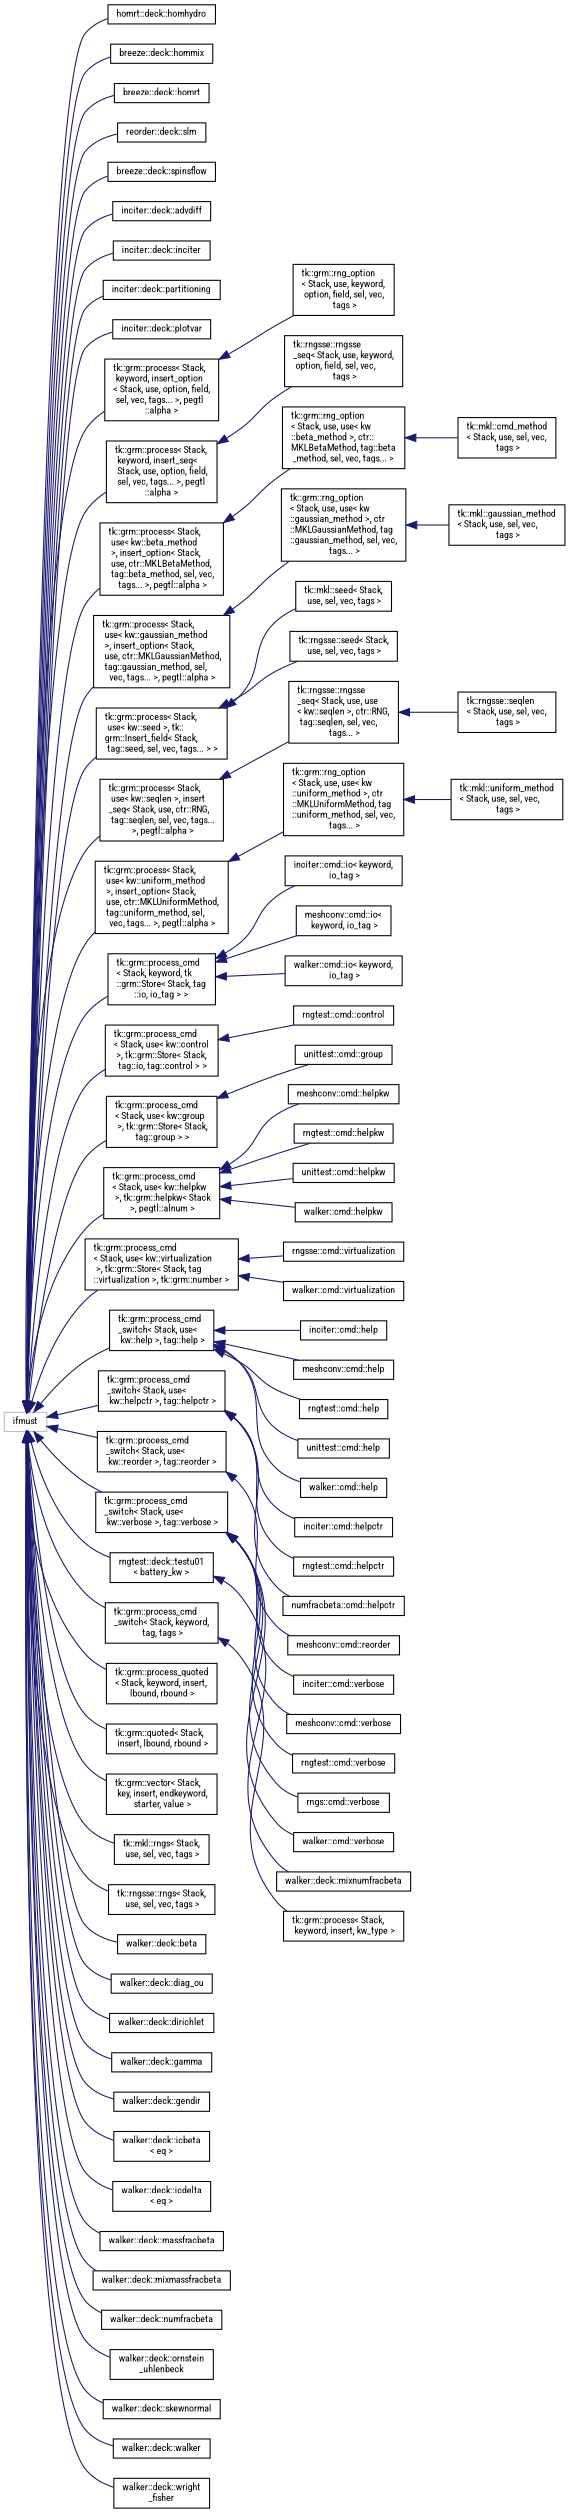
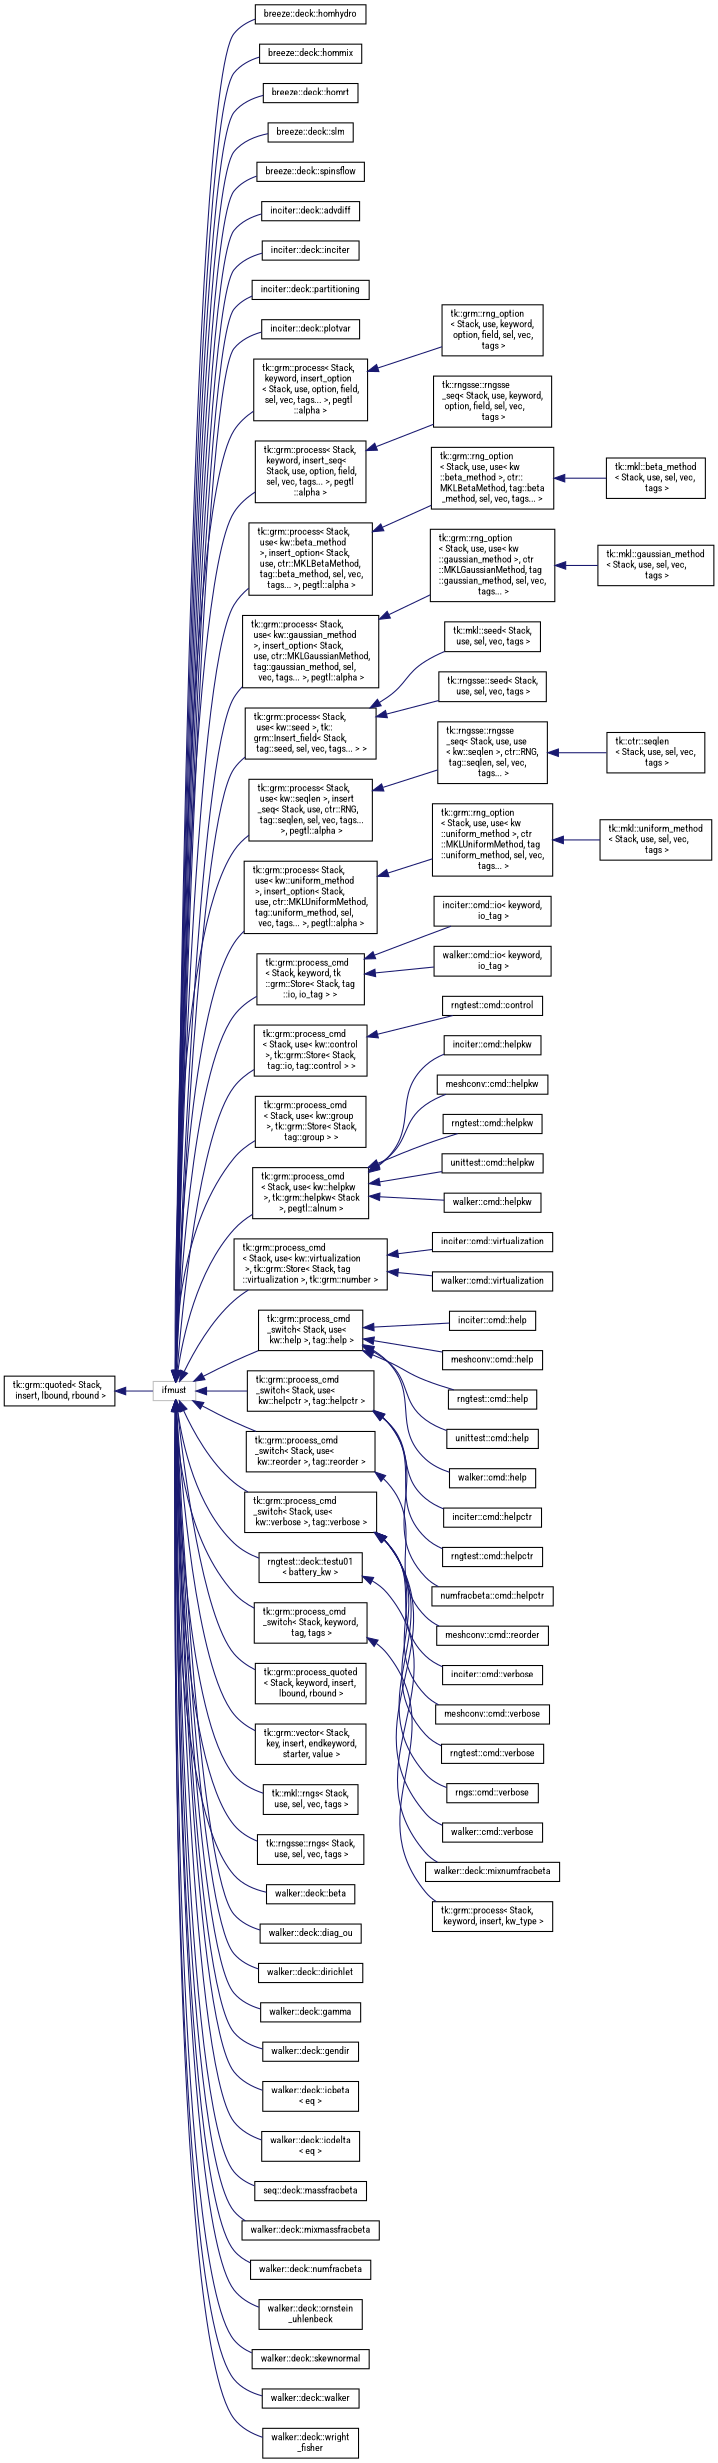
  digraph {
    fontname="Roboto Condensed"
    rankdir=LR
    node [color=black fontname="Roboto Condensed" fontsize=9 shape=record]
    edge [color=midnightblue dir=back fontname="Roboto Condensed" fontsize=9 labelfontname="sans-serif" labelfontsize=9 style=solid]
    n1 [color=grey75 height=0.2 label=ifmust width=0.4]
-   n2 [height=0.2 label="homrt::deck::homhydro" width=0.4]
+   n2 [height=0.2 label="breeze::deck::homhydro" width=0.4]
    n3 [height=0.2 label="breeze::deck::hommix" width=0.4]
    n4 [height=0.2 label="breeze::deck::homrt" width=0.4]
-   n5 [height=0.2 label="reorder::deck::slm" width=0.4]
+   n5 [height=0.2 label="breeze::deck::slm" width=0.4]
    n6 [height=0.2 label="breeze::deck::spinsflow" width=0.4]
    n7 [height=0.2 label="inciter::deck::advdiff" width=0.4]
    n8 [height=0.2 label="inciter::deck::inciter" width=0.4]
    n9 [height=0.2 label="inciter::deck::partitioning" width=0.4]
    n10 [height=0.2 label="inciter::deck::plotvar" width=0.4]
    n11 [height=0.2 label="tk::grm::process\< Stack,\l keyword, insert_option\l\< Stack, use, option, field,\l sel, vec, tags... \>, pegtl\l::alpha \>" width=0.4]
    n12 [height=0.2 label="tk::grm::process\< Stack,\l keyword, insert_seq\<\l Stack, use, option, field,\l sel, vec, tags... \>, pegtl\l::alpha \>" width=0.4]
    n13 [height=0.2 label="tk::grm::process\< Stack,\l use\< kw::beta_method\l \>, insert_option\< Stack,\l use, ctr::MKLBetaMethod,\l tag::beta_method, sel, vec,\l tags... \>, pegtl::alpha \>" width=0.4]
    n14 [height=0.2 label="tk::grm::process\< Stack,\l use\< kw::gaussian_method\l \>, insert_option\< Stack,\l use, ctr::MKLGaussianMethod,\l tag::gaussian_method, sel,\l vec, tags... \>, pegtl::alpha \>" width=0.4]
    n15 [height=0.2 label="tk::grm::process\< Stack,\l use\< kw::seed \>, tk::\lgrm::Insert_field\< Stack,\l tag::seed, sel, vec, tags... \> \>" width=0.4]
    n16 [height=0.2 label="tk::grm::process\< Stack,\l use\< kw::seqlen \>, insert\l_seq\< Stack, use, ctr::RNG,\l tag::seqlen, sel, vec, tags...\l \>, pegtl::alpha \>" width=0.4]
    n17 [height=0.2 label="tk::grm::process\< Stack,\l use\< kw::uniform_method\l \>, insert_option\< Stack,\l use, ctr::MKLUniformMethod,\l tag::uniform_method, sel,\l vec, tags... \>, pegtl::alpha \>" width=0.4]
    n18 [height=0.2 label="tk::grm::process_cmd\l\< Stack, keyword, tk\l::grm::Store\< Stack, tag\l::io, io_tag \> \>" width=0.4]
    n19 [height=0.2 label="tk::grm::process_cmd\l\< Stack, use\< kw::control\l \>, tk::grm::Store\< Stack,\l tag::io, tag::control \> \>" width=0.4]
    n20 [height=0.2 label="tk::grm::process_cmd\l\< Stack, use\< kw::group\l \>, tk::grm::Store\< Stack,\l tag::group \> \>" width=0.4]
    n21 [height=0.2 label="tk::grm::process_cmd\l\< Stack, use\< kw::helpkw\l \>, tk::grm::helpkw\< Stack\l \>, pegtl::alnum \>" width=0.4]
    n22 [height=0.2 label="tk::grm::process_cmd\l\< Stack, use\< kw::virtualization\l \>, tk::grm::Store\< Stack, tag\l::virtualization \>, tk::grm::number \>" width=0.4]
    n23 [height=0.2 label="tk::grm::process_cmd\l_switch\< Stack, use\<\l kw::help \>, tag::help \>" width=0.4]
    n24 [height=0.2 label="tk::grm::process_cmd\l_switch\< Stack, use\<\l kw::helpctr \>, tag::helpctr \>" width=0.4]
    n25 [height=0.2 label="tk::grm::process_cmd\l_switch\< Stack, use\<\l kw::reorder \>, tag::reorder \>" width=0.4]
    n26 [height=0.2 label="tk::grm::process_cmd\l_switch\< Stack, use\<\l kw::verbose \>, tag::verbose \>" width=0.4]
    n27 [height=0.2 label="rngtest::deck::testu01\l\< battery_kw \>" width=0.4]
    n28 [height=0.2 label="tk::grm::process_cmd\l_switch\< Stack, keyword,\l tag, tags \>" width=0.4]
    n29 [height=0.2 label="tk::grm::process_quoted\l\< Stack, keyword, insert,\l lbound, rbound \>" width=0.4]
    n30 [height=0.2 label="tk::grm::quoted\< Stack,\l insert, lbound, rbound \>" width=0.4]
    n31 [height=0.2 label="tk::grm::vector\< Stack,\l key, insert, endkeyword,\l starter, value \>" width=0.4]
    n32 [height=0.2 label="tk::mkl::rngs\< Stack,\l use, sel, vec, tags \>" width=0.4]
    n33 [height=0.2 label="tk::rngsse::rngs\< Stack,\l use, sel, vec, tags \>" width=0.4]
    n34 [height=0.2 label="walker::deck::beta" width=0.4]
    n35 [height=0.2 label="walker::deck::diag_ou" width=0.4]
    n36 [height=0.2 label="walker::deck::dirichlet" width=0.4]
    n37 [height=0.2 label="walker::deck::gamma" width=0.4]
    n38 [height=0.2 label="walker::deck::gendir" width=0.4]
    n39 [height=0.2 label="walker::deck::icbeta\l\< eq \>" width=0.4]
    n40 [height=0.2 label="walker::deck::icdelta\l\< eq \>" width=0.4]
-   n41 [height=0.2 label="walker::deck::massfracbeta" width=0.4]
+   n41 [height=0.2 label="seq::deck::massfracbeta" width=0.4]
    n42 [height=0.2 label="walker::deck::mixmassfracbeta" width=0.4]
    n43 [height=0.2 label="walker::deck::numfracbeta" width=0.4]
    n44 [height=0.2 label="walker::deck::ornstein\l_uhlenbeck" width=0.4]
    n45 [height=0.2 label="walker::deck::skewnormal" width=0.4]
    n46 [height=0.2 label="walker::deck::walker" width=0.4]
    n47 [height=0.2 label="walker::deck::wright\l_fisher" width=0.4]
    n48 [height=0.2 label="tk::grm::rng_option\l\< Stack, use, keyword,\l option, field, sel, vec,\l tags \>" width=0.4]
    n49 [height=0.2 label="tk::rngsse::rngsse\l_seq\< Stack, use, keyword,\l option, field, sel, vec,\l tags \>" width=0.4]
    n50 [height=0.2 label="tk::grm::rng_option\l\< Stack, use, use\< kw\l::beta_method \>, ctr::\lMKLBetaMethod, tag::beta\l_method, sel, vec, tags... \>" width=0.4]
    n51 [height=0.2 label="tk::grm::rng_option\l\< Stack, use, use\< kw\l::gaussian_method \>, ctr\l::MKLGaussianMethod, tag\l::gaussian_method, sel, vec,\l tags... \>" width=0.4]
    n52 [height=0.2 label="tk::mkl::seed\< Stack,\l use, sel, vec, tags \>" width=0.4]
    n53 [height=0.2 label="tk::rngsse::seed\< Stack,\l use, sel, vec, tags \>" width=0.4]
    n54 [height=0.2 label="tk::rngsse::rngsse\l_seq\< Stack, use, use\l\< kw::seqlen \>, ctr::RNG,\l tag::seqlen, sel, vec,\l tags... \>" width=0.4]
    n55 [height=0.2 label="tk::grm::rng_option\l\< Stack, use, use\< kw\l::uniform_method \>, ctr\l::MKLUniformMethod, tag\l::uniform_method, sel, vec,\l tags... \>" width=0.4]
    n56 [height=0.2 label="inciter::cmd::io\< keyword,\l io_tag \>" width=0.4]
-   n57 [height=0.2 label="meshconv::cmd::io\<\l keyword, io_tag \>" width=0.4]
    n58 [height=0.2 label="walker::cmd::io\< keyword,\l io_tag \>" width=0.4]
    n59 [height=0.2 label="rngtest::cmd::control" width=0.4]
-   n60 [height=0.2 label="unittest::cmd::group" width=0.4]
+   n61 [height=0.2 label="inciter::cmd::helpkw" width=0.4]
    n62 [height=0.2 label="meshconv::cmd::helpkw" width=0.4]
    n63 [height=0.2 label="rngtest::cmd::helpkw" width=0.4]
    n64 [height=0.2 label="unittest::cmd::helpkw" width=0.4]
    n65 [height=0.2 label="walker::cmd::helpkw" width=0.4]
-   n66 [height=0.2 label="rngsse::cmd::virtualization" width=0.4]
+   n66 [height=0.2 label="inciter::cmd::virtualization" width=0.4]
    n67 [height=0.2 label="walker::cmd::virtualization" width=0.4]
    n68 [height=0.2 label="inciter::cmd::help" width=0.4]
    n69 [height=0.2 label="meshconv::cmd::help" width=0.4]
    n70 [height=0.2 label="rngtest::cmd::help" width=0.4]
    n71 [height=0.2 label="unittest::cmd::help" width=0.4]
    n72 [height=0.2 label="walker::cmd::help" width=0.4]
    n73 [height=0.2 label="inciter::cmd::helpctr" width=0.4]
    n74 [height=0.2 label="rngtest::cmd::helpctr" width=0.4]
    n75 [height=0.2 label="numfracbeta::cmd::helpctr" width=0.4]
    n76 [height=0.2 label="meshconv::cmd::reorder" width=0.4]
    n77 [height=0.2 label="inciter::cmd::verbose" width=0.4]
    n78 [height=0.2 label="meshconv::cmd::verbose" width=0.4]
    n79 [height=0.2 label="rngtest::cmd::verbose" width=0.4]
    n80 [height=0.2 label="rngs::cmd::verbose" width=0.4]
    n81 [height=0.2 label="walker::cmd::verbose" width=0.4]
    n82 [height=0.2 label="walker::deck::mixnumfracbeta" width=0.4]
    n83 [height=0.2 label="tk::grm::process\< Stack,\l keyword, insert, kw_type \>" width=0.4]
-   n84 [height=0.2 label="tk::mkl::cmd_method\l\< Stack, use, sel, vec,\l tags \>" width=0.4]
+   n84 [height=0.2 label="tk::mkl::beta_method\l\< Stack, use, sel, vec,\l tags \>" width=0.4]
    n85 [height=0.2 label="tk::mkl::gaussian_method\l\< Stack, use, sel, vec,\l tags \>" width=0.4]
-   n86 [height=0.2 label="tk::rngsse::seqlen\l\< Stack, use, sel, vec,\l tags \>" width=0.4]
+   n86 [height=0.2 label="tk::ctr::seqlen\l\< Stack, use, sel, vec,\l tags \>" width=0.4]
    n87 [height=0.2 label="tk::mkl::uniform_method\l\< Stack, use, sel, vec,\l tags \>" width=0.4]
    n1 -> n2
    n1 -> n3
    n1 -> n4
    n1 -> n5
    n1 -> n6
    n1 -> n7
    n1 -> n8
    n1 -> n9
    n1 -> n10
    n1 -> n11
    n1 -> n12
    n1 -> n13
    n1 -> n14
    n1 -> n15
    n1 -> n16
    n1 -> n17
    n1 -> n18
    n1 -> n19
    n1 -> n20
    n1 -> n21
    n1 -> n22
    n1 -> n23
    n1 -> n24
    n1 -> n25
    n1 -> n26
    n1 -> n27
    n1 -> n28
    n1 -> n29
-   n1 -> n30
+   n30 -> n1
    n1 -> n31
    n1 -> n32
    n1 -> n33
    n1 -> n34
    n1 -> n35
    n1 -> n36
    n1 -> n37
    n1 -> n38
    n1 -> n39
    n1 -> n40
    n1 -> n41
    n1 -> n42
    n1 -> n43
    n1 -> n44
    n1 -> n45
    n1 -> n46
    n1 -> n47
    n11 -> n48
    n12 -> n49
    n13 -> n50
    n14 -> n51
    n15 -> n52
    n15 -> n53
    n16 -> n54
    n17 -> n55
    n18 -> n56
-   n18 -> n57
    n18 -> n58
    n19 -> n59
-   n20 -> n60
+   n21 -> n61
    n21 -> n62
    n21 -> n63
    n21 -> n64
    n21 -> n65
    n22 -> n66
    n22 -> n67
    n23 -> n68
    n23 -> n69
    n23 -> n70
    n23 -> n71
    n23 -> n72
    n24 -> n73
    n24 -> n74
    n24 -> n75
    n25 -> n76
    n26 -> n77
    n26 -> n78
    n26 -> n79
    n26 -> n80
    n26 -> n81
    n27 -> n82
    n28 -> n83
    n50 -> n84
    n51 -> n85
    n54 -> n86
    n55 -> n87
  }
